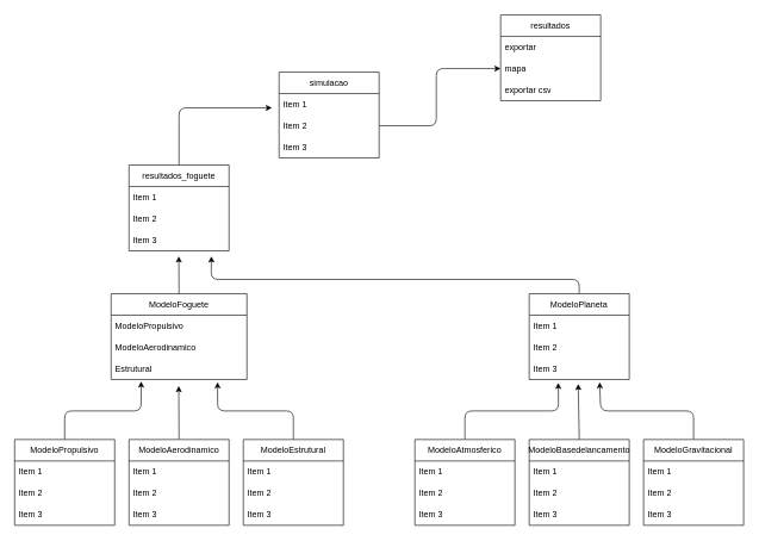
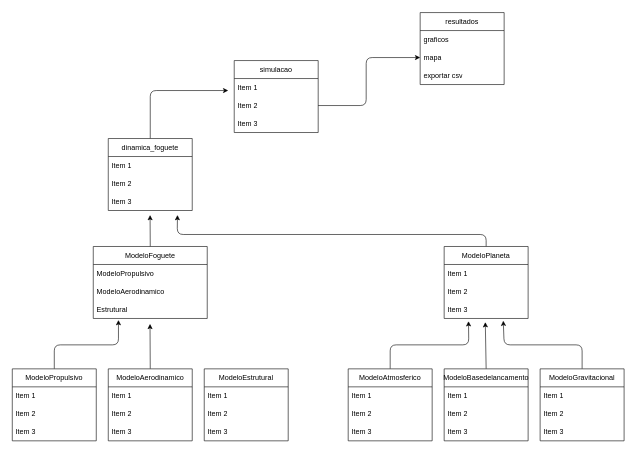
  <mxCell id="0" />
  <mxCell id="1" parent="0" />
  <mxCell id="2" style="edgeStyle=none;html=1;exitX=0.5;exitY=0;exitDx=0;exitDy=0;entryX=0.221;entryY=1.087;entryDx=0;entryDy=0;entryPerimeter=0;" parent="1" source="3" target="21" edge="1"><mxGeometry relative="1" as="geometry"><Array as="points"><mxPoint x="90" y="574" /><mxPoint x="197" y="574" /></Array></mxGeometry></mxCell>
  <mxCell id="3" value="ModeloPropulsivo" style="swimlane;fontStyle=0;childLayout=stackLayout;horizontal=1;startSize=30;horizontalStack=0;resizeParent=1;resizeParentMax=0;resizeLast=0;collapsible=1;marginBottom=0;whiteSpace=wrap;html=1;" parent="1" vertex="1"><mxGeometry x="20" y="614" width="140" height="120" as="geometry" /></mxCell>
  <mxCell id="4" value="Item 1" style="text;strokeColor=none;fillColor=none;align=left;verticalAlign=middle;spacingLeft=4;spacingRight=4;overflow=hidden;points=[[0,0.5],[1,0.5]];portConstraint=eastwest;rotatable=0;whiteSpace=wrap;html=1;" parent="3" vertex="1"><mxGeometry y="30" width="140" height="30" as="geometry" /></mxCell>
  <mxCell id="5" value="Item 2" style="text;strokeColor=none;fillColor=none;align=left;verticalAlign=middle;spacingLeft=4;spacingRight=4;overflow=hidden;points=[[0,0.5],[1,0.5]];portConstraint=eastwest;rotatable=0;whiteSpace=wrap;html=1;" parent="3" vertex="1"><mxGeometry y="60" width="140" height="30" as="geometry" /></mxCell>
  <mxCell id="6" value="Item 3" style="text;strokeColor=none;fillColor=none;align=left;verticalAlign=middle;spacingLeft=4;spacingRight=4;overflow=hidden;points=[[0,0.5],[1,0.5]];portConstraint=eastwest;rotatable=0;whiteSpace=wrap;html=1;" parent="3" vertex="1"><mxGeometry y="90" width="140" height="30" as="geometry" /></mxCell>
- <mxCell id="7" style="edgeStyle=none;html=1;exitX=0.5;exitY=0;exitDx=0;exitDy=0;entryX=0.784;entryY=1.127;entryDx=0;entryDy=0;entryPerimeter=0;" parent="1" source="8" target="21" edge="1"><mxGeometry relative="1" as="geometry"><Array as="points"><mxPoint x="410" y="574" /><mxPoint x="304" y="574" /></Array></mxGeometry></mxCell>
  <mxCell id="8" value="ModeloEstrutural" style="swimlane;fontStyle=0;childLayout=stackLayout;horizontal=1;startSize=30;horizontalStack=0;resizeParent=1;resizeParentMax=0;resizeLast=0;collapsible=1;marginBottom=0;whiteSpace=wrap;html=1;" parent="1" vertex="1"><mxGeometry x="340" y="614" width="140" height="120" as="geometry" /></mxCell>
  <mxCell id="9" value="Item 1" style="text;strokeColor=none;fillColor=none;align=left;verticalAlign=middle;spacingLeft=4;spacingRight=4;overflow=hidden;points=[[0,0.5],[1,0.5]];portConstraint=eastwest;rotatable=0;whiteSpace=wrap;html=1;" parent="8" vertex="1"><mxGeometry y="30" width="140" height="30" as="geometry" /></mxCell>
  <mxCell id="10" value="Item 2" style="text;strokeColor=none;fillColor=none;align=left;verticalAlign=middle;spacingLeft=4;spacingRight=4;overflow=hidden;points=[[0,0.5],[1,0.5]];portConstraint=eastwest;rotatable=0;whiteSpace=wrap;html=1;" parent="8" vertex="1"><mxGeometry y="60" width="140" height="30" as="geometry" /></mxCell>
  <mxCell id="11" value="Item 3" style="text;strokeColor=none;fillColor=none;align=left;verticalAlign=middle;spacingLeft=4;spacingRight=4;overflow=hidden;points=[[0,0.5],[1,0.5]];portConstraint=eastwest;rotatable=0;whiteSpace=wrap;html=1;" parent="8" vertex="1"><mxGeometry y="90" width="140" height="30" as="geometry" /></mxCell>
  <mxCell id="12" style="edgeStyle=none;html=1;exitX=0.5;exitY=0;exitDx=0;exitDy=0;entryX=0.498;entryY=1.304;entryDx=0;entryDy=0;entryPerimeter=0;" parent="1" source="13" target="21" edge="1"><mxGeometry relative="1" as="geometry" /></mxCell>
  <mxCell id="13" value="ModeloAerodinamico" style="swimlane;fontStyle=0;childLayout=stackLayout;horizontal=1;startSize=30;horizontalStack=0;resizeParent=1;resizeParentMax=0;resizeLast=0;collapsible=1;marginBottom=0;whiteSpace=wrap;html=1;" parent="1" vertex="1"><mxGeometry x="180" y="614" width="140" height="120" as="geometry" /></mxCell>
  <mxCell id="14" value="Item 1" style="text;strokeColor=none;fillColor=none;align=left;verticalAlign=middle;spacingLeft=4;spacingRight=4;overflow=hidden;points=[[0,0.5],[1,0.5]];portConstraint=eastwest;rotatable=0;whiteSpace=wrap;html=1;" parent="13" vertex="1"><mxGeometry y="30" width="140" height="30" as="geometry" /></mxCell>
  <mxCell id="15" value="Item 2" style="text;strokeColor=none;fillColor=none;align=left;verticalAlign=middle;spacingLeft=4;spacingRight=4;overflow=hidden;points=[[0,0.5],[1,0.5]];portConstraint=eastwest;rotatable=0;whiteSpace=wrap;html=1;" parent="13" vertex="1"><mxGeometry y="60" width="140" height="30" as="geometry" /></mxCell>
  <mxCell id="16" value="Item 3" style="text;strokeColor=none;fillColor=none;align=left;verticalAlign=middle;spacingLeft=4;spacingRight=4;overflow=hidden;points=[[0,0.5],[1,0.5]];portConstraint=eastwest;rotatable=0;whiteSpace=wrap;html=1;" parent="13" vertex="1"><mxGeometry y="90" width="140" height="30" as="geometry" /></mxCell>
  <mxCell id="17" style="edgeStyle=none;html=1;exitX=0.5;exitY=0;exitDx=0;exitDy=0;entryX=0.498;entryY=1.253;entryDx=0;entryDy=0;entryPerimeter=0;" parent="1" source="18" target="41" edge="1"><mxGeometry relative="1" as="geometry" /></mxCell>
  <mxCell id="18" value="ModeloFoguete" style="swimlane;fontStyle=0;childLayout=stackLayout;horizontal=1;startSize=30;horizontalStack=0;resizeParent=1;resizeParentMax=0;resizeLast=0;collapsible=1;marginBottom=0;whiteSpace=wrap;html=1;" parent="1" vertex="1"><mxGeometry x="155" y="410" width="190" height="120" as="geometry" /></mxCell>
  <mxCell id="19" value="ModeloPropulsivo&lt;span style=&quot;white-space: pre;&quot;&gt;&#09;&lt;/span&gt;" style="text;strokeColor=none;fillColor=none;align=left;verticalAlign=middle;spacingLeft=4;spacingRight=4;overflow=hidden;points=[[0,0.5],[1,0.5]];portConstraint=eastwest;rotatable=0;whiteSpace=wrap;html=1;" parent="18" vertex="1"><mxGeometry y="30" width="190" height="30" as="geometry" /></mxCell>
  <mxCell id="20" value="ModeloAerodinamico" style="text;strokeColor=none;fillColor=none;align=left;verticalAlign=middle;spacingLeft=4;spacingRight=4;overflow=hidden;points=[[0,0.5],[1,0.5]];portConstraint=eastwest;rotatable=0;whiteSpace=wrap;html=1;" parent="18" vertex="1"><mxGeometry y="60" width="190" height="30" as="geometry" /></mxCell>
  <mxCell id="21" value="Estrutural" style="text;strokeColor=none;fillColor=none;align=left;verticalAlign=middle;spacingLeft=4;spacingRight=4;overflow=hidden;points=[[0,0.5],[1,0.5]];portConstraint=eastwest;rotatable=0;whiteSpace=wrap;html=1;" parent="18" vertex="1"><mxGeometry y="90" width="190" height="30" as="geometry" /></mxCell>
  <mxCell id="22" style="edgeStyle=none;html=1;exitX=0.5;exitY=0;exitDx=0;exitDy=0;entryX=0.29;entryY=1.153;entryDx=0;entryDy=0;entryPerimeter=0;" parent="1" source="23" target="54" edge="1"><mxGeometry relative="1" as="geometry"><Array as="points"><mxPoint x="650" y="574" /><mxPoint x="781" y="574" /></Array></mxGeometry></mxCell>
  <mxCell id="23" value="ModeloAtmosferico" style="swimlane;fontStyle=0;childLayout=stackLayout;horizontal=1;startSize=30;horizontalStack=0;resizeParent=1;resizeParentMax=0;resizeLast=0;collapsible=1;marginBottom=0;whiteSpace=wrap;html=1;" parent="1" vertex="1"><mxGeometry x="580" y="614" width="140" height="120" as="geometry" /></mxCell>
  <mxCell id="24" value="Item 1" style="text;strokeColor=none;fillColor=none;align=left;verticalAlign=middle;spacingLeft=4;spacingRight=4;overflow=hidden;points=[[0,0.5],[1,0.5]];portConstraint=eastwest;rotatable=0;whiteSpace=wrap;html=1;" parent="23" vertex="1"><mxGeometry y="30" width="140" height="30" as="geometry" /></mxCell>
  <mxCell id="25" value="Item 2" style="text;strokeColor=none;fillColor=none;align=left;verticalAlign=middle;spacingLeft=4;spacingRight=4;overflow=hidden;points=[[0,0.5],[1,0.5]];portConstraint=eastwest;rotatable=0;whiteSpace=wrap;html=1;" parent="23" vertex="1"><mxGeometry y="60" width="140" height="30" as="geometry" /></mxCell>
  <mxCell id="26" value="Item 3" style="text;strokeColor=none;fillColor=none;align=left;verticalAlign=middle;spacingLeft=4;spacingRight=4;overflow=hidden;points=[[0,0.5],[1,0.5]];portConstraint=eastwest;rotatable=0;whiteSpace=wrap;html=1;" parent="23" vertex="1"><mxGeometry y="90" width="140" height="30" as="geometry" /></mxCell>
  <mxCell id="27" style="edgeStyle=none;html=1;exitX=0.5;exitY=0;exitDx=0;exitDy=0;entryX=0.704;entryY=1.127;entryDx=0;entryDy=0;entryPerimeter=0;" parent="1" source="28" target="54" edge="1"><mxGeometry relative="1" as="geometry"><Array as="points"><mxPoint x="970" y="574" /><mxPoint x="840" y="574" /></Array></mxGeometry></mxCell>
  <mxCell id="28" value="ModeloGravitacional" style="swimlane;fontStyle=0;childLayout=stackLayout;horizontal=1;startSize=30;horizontalStack=0;resizeParent=1;resizeParentMax=0;resizeLast=0;collapsible=1;marginBottom=0;whiteSpace=wrap;html=1;" parent="1" vertex="1"><mxGeometry x="900" y="614" width="140" height="120" as="geometry" /></mxCell>
  <mxCell id="29" value="Item 1" style="text;strokeColor=none;fillColor=none;align=left;verticalAlign=middle;spacingLeft=4;spacingRight=4;overflow=hidden;points=[[0,0.5],[1,0.5]];portConstraint=eastwest;rotatable=0;whiteSpace=wrap;html=1;" parent="28" vertex="1"><mxGeometry y="30" width="140" height="30" as="geometry" /></mxCell>
  <mxCell id="30" value="Item 2" style="text;strokeColor=none;fillColor=none;align=left;verticalAlign=middle;spacingLeft=4;spacingRight=4;overflow=hidden;points=[[0,0.5],[1,0.5]];portConstraint=eastwest;rotatable=0;whiteSpace=wrap;html=1;" parent="28" vertex="1"><mxGeometry y="60" width="140" height="30" as="geometry" /></mxCell>
  <mxCell id="31" value="Item 3" style="text;strokeColor=none;fillColor=none;align=left;verticalAlign=middle;spacingLeft=4;spacingRight=4;overflow=hidden;points=[[0,0.5],[1,0.5]];portConstraint=eastwest;rotatable=0;whiteSpace=wrap;html=1;" parent="28" vertex="1"><mxGeometry y="90" width="140" height="30" as="geometry" /></mxCell>
  <mxCell id="32" style="edgeStyle=none;html=1;exitX=0.5;exitY=0;exitDx=0;exitDy=0;entryX=0.49;entryY=1.207;entryDx=0;entryDy=0;entryPerimeter=0;" parent="1" source="33" target="54" edge="1"><mxGeometry relative="1" as="geometry" /></mxCell>
  <mxCell id="33" value="ModeloBasedelancamento" style="swimlane;fontStyle=0;childLayout=stackLayout;horizontal=1;startSize=30;horizontalStack=0;resizeParent=1;resizeParentMax=0;resizeLast=0;collapsible=1;marginBottom=0;whiteSpace=wrap;html=1;" parent="1" vertex="1"><mxGeometry x="740" y="614" width="140" height="120" as="geometry" /></mxCell>
  <mxCell id="34" value="Item 1" style="text;strokeColor=none;fillColor=none;align=left;verticalAlign=middle;spacingLeft=4;spacingRight=4;overflow=hidden;points=[[0,0.5],[1,0.5]];portConstraint=eastwest;rotatable=0;whiteSpace=wrap;html=1;" parent="33" vertex="1"><mxGeometry y="30" width="140" height="30" as="geometry" /></mxCell>
  <mxCell id="35" value="Item 2" style="text;strokeColor=none;fillColor=none;align=left;verticalAlign=middle;spacingLeft=4;spacingRight=4;overflow=hidden;points=[[0,0.5],[1,0.5]];portConstraint=eastwest;rotatable=0;whiteSpace=wrap;html=1;" parent="33" vertex="1"><mxGeometry y="60" width="140" height="30" as="geometry" /></mxCell>
  <mxCell id="36" value="Item 3" style="text;strokeColor=none;fillColor=none;align=left;verticalAlign=middle;spacingLeft=4;spacingRight=4;overflow=hidden;points=[[0,0.5],[1,0.5]];portConstraint=eastwest;rotatable=0;whiteSpace=wrap;html=1;" parent="33" vertex="1"><mxGeometry y="90" width="140" height="30" as="geometry" /></mxCell>
  <mxCell id="37" style="edgeStyle=none;html=1;exitX=0.5;exitY=0;exitDx=0;exitDy=0;" parent="1" source="38" edge="1"><mxGeometry relative="1" as="geometry"><mxPoint x="380" y="150" as="targetPoint" /><Array as="points"><mxPoint x="250" y="150" /></Array></mxGeometry></mxCell>
- <mxCell id="38" value="resultados_foguete" style="swimlane;fontStyle=0;childLayout=stackLayout;horizontal=1;startSize=30;horizontalStack=0;resizeParent=1;resizeParentMax=0;resizeLast=0;collapsible=1;marginBottom=0;whiteSpace=wrap;html=1;" parent="1" vertex="1"><mxGeometry x="180" y="230" width="140" height="120" as="geometry" /></mxCell>
+ <mxCell id="38" value="dinamica_foguete" style="swimlane;fontStyle=0;childLayout=stackLayout;horizontal=1;startSize=30;horizontalStack=0;resizeParent=1;resizeParentMax=0;resizeLast=0;collapsible=1;marginBottom=0;whiteSpace=wrap;html=1;" parent="1" vertex="1"><mxGeometry x="180" y="230" width="140" height="120" as="geometry" /></mxCell>
  <mxCell id="39" value="Item 1" style="text;strokeColor=none;fillColor=none;align=left;verticalAlign=middle;spacingLeft=4;spacingRight=4;overflow=hidden;points=[[0,0.5],[1,0.5]];portConstraint=eastwest;rotatable=0;whiteSpace=wrap;html=1;" parent="38" vertex="1"><mxGeometry y="30" width="140" height="30" as="geometry" /></mxCell>
  <mxCell id="40" value="Item 2" style="text;strokeColor=none;fillColor=none;align=left;verticalAlign=middle;spacingLeft=4;spacingRight=4;overflow=hidden;points=[[0,0.5],[1,0.5]];portConstraint=eastwest;rotatable=0;whiteSpace=wrap;html=1;" parent="38" vertex="1"><mxGeometry y="60" width="140" height="30" as="geometry" /></mxCell>
  <mxCell id="41" value="Item 3" style="text;strokeColor=none;fillColor=none;align=left;verticalAlign=middle;spacingLeft=4;spacingRight=4;overflow=hidden;points=[[0,0.5],[1,0.5]];portConstraint=eastwest;rotatable=0;whiteSpace=wrap;html=1;" parent="38" vertex="1"><mxGeometry y="90" width="140" height="30" as="geometry" /></mxCell>
  <mxCell id="42" value="simulacao" style="swimlane;fontStyle=0;childLayout=stackLayout;horizontal=1;startSize=30;horizontalStack=0;resizeParent=1;resizeParentMax=0;resizeLast=0;collapsible=1;marginBottom=0;whiteSpace=wrap;html=1;" parent="1" vertex="1"><mxGeometry x="390" y="100" width="140" height="120" as="geometry" /></mxCell>
  <mxCell id="43" value="Item 1" style="text;strokeColor=none;fillColor=none;align=left;verticalAlign=middle;spacingLeft=4;spacingRight=4;overflow=hidden;points=[[0,0.5],[1,0.5]];portConstraint=eastwest;rotatable=0;whiteSpace=wrap;html=1;" parent="42" vertex="1"><mxGeometry y="30" width="140" height="30" as="geometry" /></mxCell>
  <mxCell id="44" value="Item 2" style="text;strokeColor=none;fillColor=none;align=left;verticalAlign=middle;spacingLeft=4;spacingRight=4;overflow=hidden;points=[[0,0.5],[1,0.5]];portConstraint=eastwest;rotatable=0;whiteSpace=wrap;html=1;" parent="42" vertex="1"><mxGeometry y="60" width="140" height="30" as="geometry" /></mxCell>
  <mxCell id="45" value="Item 3" style="text;strokeColor=none;fillColor=none;align=left;verticalAlign=middle;spacingLeft=4;spacingRight=4;overflow=hidden;points=[[0,0.5],[1,0.5]];portConstraint=eastwest;rotatable=0;whiteSpace=wrap;html=1;" parent="42" vertex="1"><mxGeometry y="90" width="140" height="30" as="geometry" /></mxCell>
  <mxCell id="46" value="resultados" style="swimlane;fontStyle=0;childLayout=stackLayout;horizontal=1;startSize=30;horizontalStack=0;resizeParent=1;resizeParentMax=0;resizeLast=0;collapsible=1;marginBottom=0;whiteSpace=wrap;html=1;" parent="1" vertex="1"><mxGeometry x="700" y="20" width="140" height="120" as="geometry" /></mxCell>
- <mxCell id="47" value="exportar&amp;nbsp;" style="text;strokeColor=none;fillColor=none;align=left;verticalAlign=middle;spacingLeft=4;spacingRight=4;overflow=hidden;points=[[0,0.5],[1,0.5]];portConstraint=eastwest;rotatable=0;whiteSpace=wrap;html=1;" parent="46" vertex="1"><mxGeometry y="30" width="140" height="30" as="geometry" /></mxCell>
+ <mxCell id="47" value="graficos&amp;nbsp;" style="text;strokeColor=none;fillColor=none;align=left;verticalAlign=middle;spacingLeft=4;spacingRight=4;overflow=hidden;points=[[0,0.5],[1,0.5]];portConstraint=eastwest;rotatable=0;whiteSpace=wrap;html=1;" parent="46" vertex="1"><mxGeometry y="30" width="140" height="30" as="geometry" /></mxCell>
  <mxCell id="48" value="mapa" style="text;strokeColor=none;fillColor=none;align=left;verticalAlign=middle;spacingLeft=4;spacingRight=4;overflow=hidden;points=[[0,0.5],[1,0.5]];portConstraint=eastwest;rotatable=0;whiteSpace=wrap;html=1;" parent="46" vertex="1"><mxGeometry y="60" width="140" height="30" as="geometry" /></mxCell>
  <mxCell id="49" value="exportar csv" style="text;strokeColor=none;fillColor=none;align=left;verticalAlign=middle;spacingLeft=4;spacingRight=4;overflow=hidden;points=[[0,0.5],[1,0.5]];portConstraint=eastwest;rotatable=0;whiteSpace=wrap;html=1;" parent="46" vertex="1"><mxGeometry y="90" width="140" height="30" as="geometry" /></mxCell>
  <mxCell id="50" style="edgeStyle=none;html=1;exitX=0.5;exitY=0;exitDx=0;exitDy=0;entryX=0.824;entryY=1.253;entryDx=0;entryDy=0;entryPerimeter=0;" parent="1" source="51" target="41" edge="1"><mxGeometry relative="1" as="geometry"><Array as="points"><mxPoint x="810" y="390" /><mxPoint x="295" y="390" /></Array></mxGeometry></mxCell>
  <mxCell id="51" value="ModeloPlaneta" style="swimlane;fontStyle=0;childLayout=stackLayout;horizontal=1;startSize=30;horizontalStack=0;resizeParent=1;resizeParentMax=0;resizeLast=0;collapsible=1;marginBottom=0;whiteSpace=wrap;html=1;" parent="1" vertex="1"><mxGeometry x="740" y="410" width="140" height="120" as="geometry" /></mxCell>
  <mxCell id="52" value="Item 1" style="text;strokeColor=none;fillColor=none;align=left;verticalAlign=middle;spacingLeft=4;spacingRight=4;overflow=hidden;points=[[0,0.5],[1,0.5]];portConstraint=eastwest;rotatable=0;whiteSpace=wrap;html=1;" parent="51" vertex="1"><mxGeometry y="30" width="140" height="30" as="geometry" /></mxCell>
  <mxCell id="53" value="Item 2" style="text;strokeColor=none;fillColor=none;align=left;verticalAlign=middle;spacingLeft=4;spacingRight=4;overflow=hidden;points=[[0,0.5],[1,0.5]];portConstraint=eastwest;rotatable=0;whiteSpace=wrap;html=1;" parent="51" vertex="1"><mxGeometry y="60" width="140" height="30" as="geometry" /></mxCell>
  <mxCell id="54" value="Item 3" style="text;strokeColor=none;fillColor=none;align=left;verticalAlign=middle;spacingLeft=4;spacingRight=4;overflow=hidden;points=[[0,0.5],[1,0.5]];portConstraint=eastwest;rotatable=0;whiteSpace=wrap;html=1;" parent="51" vertex="1"><mxGeometry y="90" width="140" height="30" as="geometry" /></mxCell>
  <mxCell id="55" style="edgeStyle=none;html=1;exitX=1;exitY=0.5;exitDx=0;exitDy=0;entryX=0;entryY=0.5;entryDx=0;entryDy=0;" parent="1" source="44" target="48" edge="1"><mxGeometry relative="1" as="geometry"><Array as="points"><mxPoint x="610" y="175" /><mxPoint x="610" y="95" /></Array></mxGeometry></mxCell>
